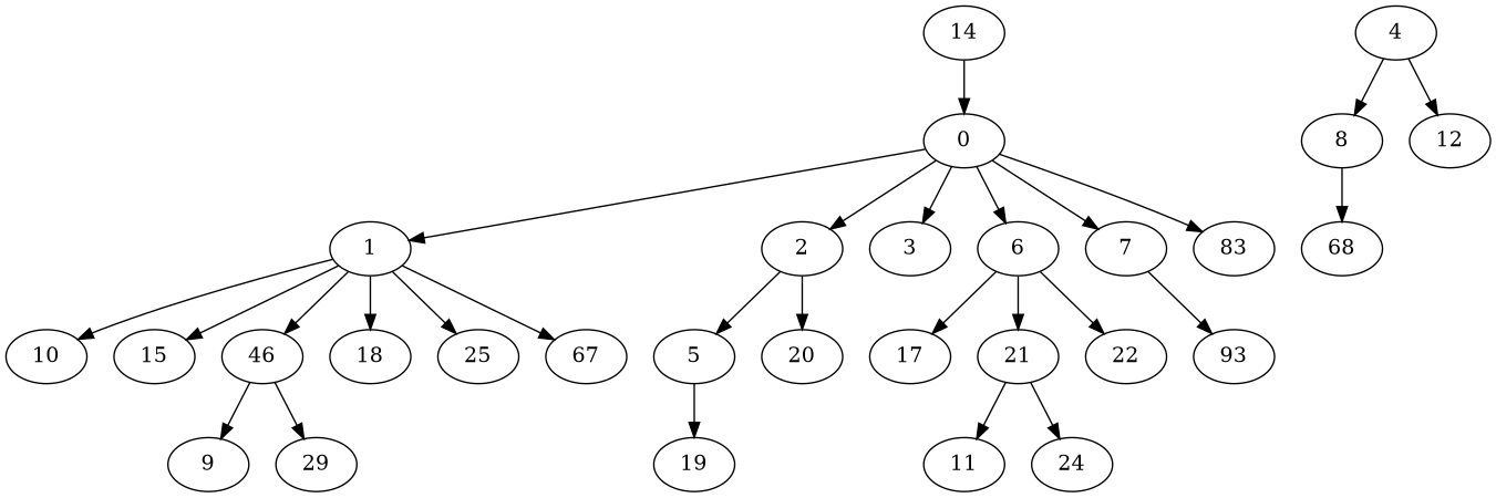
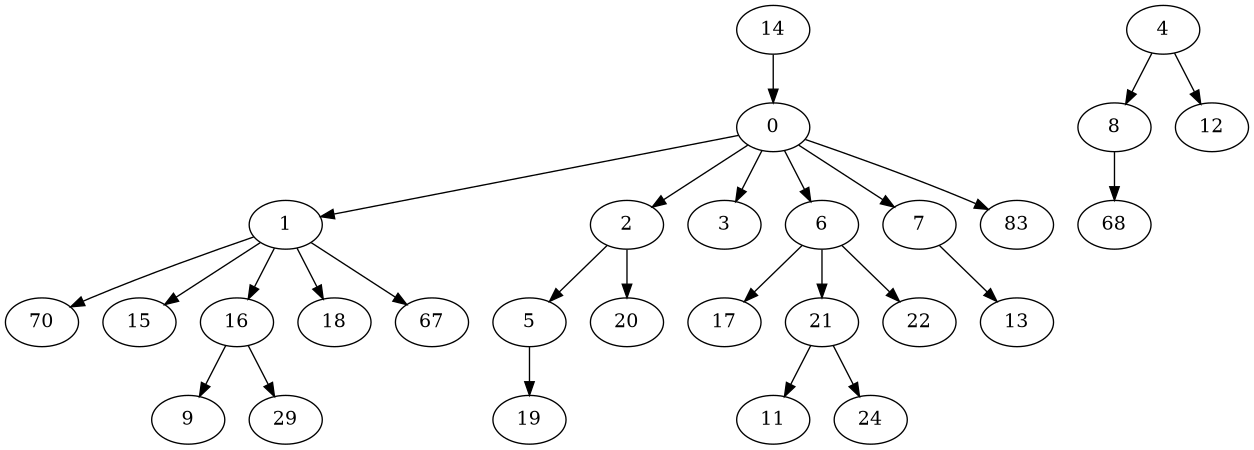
  digraph {
    n1 [label=0]
    n2 [label=1]
    n3 [label=2]
    n4 [label=3]
    n5 [label=6]
    n6 [label=7]
    n7 [label=83]
-   n8 [label=10]
+   n8 [label=70]
    n9 [label=15]
-   n10 [label=46]
+   n10 [label=16]
    n11 [label=18]
-   n12 [label=25]
    n13 [label=67]
    n14 [label=5]
    n15 [label=20]
    n16 [label=17]
    n17 [label=21]
    n18 [label=22]
-   n19 [label=93]
+   n19 [label=13]
    n20 [label=14]
    n21 [label=9]
    n22 [label=29]
    n23 [label=19]
    n24 [label=4]
    n25 [label=8]
    n26 [label=12]
    n27 [label=11]
    n28 [label=24]
    n29 [label=68]
    n1 -> n2
    n1 -> n3
    n1 -> n4
    n1 -> n5
    n1 -> n6
    n1 -> n7
    n2 -> n8
    n2 -> n9
    n2 -> n10
    n2 -> n11
-   n2 -> n12
    n2 -> n13
    n3 -> n14
    n3 -> n15
    n5 -> n16
    n5 -> n17
    n5 -> n18
    n6 -> n19
    n10 -> n21
    n10 -> n22
    n14 -> n23
    n17 -> n27
    n17 -> n28
    n20 -> n1
    n24 -> n25
    n24 -> n26
    n25 -> n29
  }
